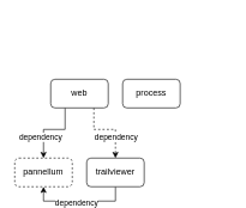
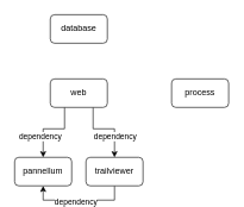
  <mxCell id="0" />
  <mxCell id="1" parent="0" />
  <mxCell id="2" style="edgeStyle=orthogonalEdgeStyle;rounded=0;orthogonalLoop=1;jettySize=auto;html=1;exitX=0.25;exitY=1;exitDx=0;exitDy=0;entryX=0.5;entryY=0;entryDx=0;entryDy=0;" edge="1" parent="1" source="6" target="8"><mxGeometry relative="1" as="geometry"><Array as="points"><mxPoint x="90" y="180" /><mxPoint x="60" y="180" /></Array></mxGeometry></mxCell>
  <mxCell id="3" value="dependency" style="edgeLabel;html=1;align=center;verticalAlign=middle;resizable=0;points=[];" vertex="1" connectable="0" parent="2"><mxGeometry x="-0.113" y="-1" relative="1" as="geometry"><mxPoint x="-21" y="11" as="offset" /></mxGeometry></mxCell>
- <mxCell id="4" style="edgeStyle=orthogonalEdgeStyle;rounded=0;orthogonalLoop=1;jettySize=auto;html=1;exitX=0.75;exitY=1;exitDx=0;exitDy=0;entryX=0.5;entryY=0;entryDx=0;entryDy=0;dashed=1;" edge="1" parent="1" source="6" target="11"><mxGeometry relative="1" as="geometry"><mxPoint x="130" y="160" as="sourcePoint" /><mxPoint x="160" y="230" as="targetPoint" /><Array as="points"><mxPoint x="130" y="180" /><mxPoint x="160" y="180" /></Array></mxGeometry></mxCell>
+ <mxCell id="4" style="edgeStyle=orthogonalEdgeStyle;rounded=0;orthogonalLoop=1;jettySize=auto;html=1;exitX=0.75;exitY=1;exitDx=0;exitDy=0;entryX=0.5;entryY=0;entryDx=0;entryDy=0;" edge="1" parent="1" source="6" target="11"><mxGeometry relative="1" as="geometry"><mxPoint x="130" y="160" as="sourcePoint" /><mxPoint x="160" y="230" as="targetPoint" /><Array as="points"><mxPoint x="130" y="180" /><mxPoint x="160" y="180" /></Array></mxGeometry></mxCell>
  <mxCell id="5" value="dependency" style="edgeLabel;html=1;align=center;verticalAlign=middle;resizable=0;points=[];" vertex="1" connectable="0" parent="4"><mxGeometry x="-0.195" relative="1" as="geometry"><mxPoint x="20" y="10" as="offset" /></mxGeometry></mxCell>
  <mxCell id="6" value="web" style="rounded=1;whiteSpace=wrap;html=1;" vertex="1" parent="1"><mxGeometry x="70" y="110" width="80" height="40" as="geometry" /></mxCell>
- <mxCell id="7" value="process" style="rounded=1;whiteSpace=wrap;html=1;" vertex="1" parent="1"><mxGeometry x="170" y="110" width="80" height="40" as="geometry" /></mxCell>
- <mxCell id="8" value="pannellum" style="rounded=1;whiteSpace=wrap;html=1;dashed=1;" vertex="1" parent="1"><mxGeometry x="20" y="220" width="80" height="40" as="geometry" /></mxCell>
+ <mxCell id="7" value="process" style="rounded=1;whiteSpace=wrap;html=1;" vertex="1" parent="1"><mxGeometry x="240" y="110" width="80" height="40" as="geometry" /></mxCell>
+ <mxCell id="8" value="pannellum" style="rounded=1;whiteSpace=wrap;html=1;" vertex="1" parent="1"><mxGeometry x="20" y="220" width="80" height="40" as="geometry" /></mxCell>
  <mxCell id="9" style="edgeStyle=orthogonalEdgeStyle;rounded=0;orthogonalLoop=1;jettySize=auto;html=1;exitX=0.5;exitY=1;exitDx=0;exitDy=0;entryX=0.5;entryY=1;entryDx=0;entryDy=0;" edge="1" parent="1" source="11" target="8"><mxGeometry relative="1" as="geometry" /></mxCell>
  <mxCell id="10" value="dependency" style="edgeLabel;html=1;align=center;verticalAlign=middle;resizable=0;points=[];" vertex="1" connectable="0" parent="9"><mxGeometry x="0.066" y="1" relative="1" as="geometry"><mxPoint as="offset" /></mxGeometry></mxCell>
  <mxCell id="11" value="trailviewer" style="rounded=1;whiteSpace=wrap;html=1;" vertex="1" parent="1"><mxGeometry x="120" y="220" width="80" height="40" as="geometry" /></mxCell>
+ <mxCell id="12" value="database" style="rounded=1;whiteSpace=wrap;html=1;" vertex="1" parent="1"><mxGeometry x="70" y="20" width="80" height="40" as="geometry" /></mxCell>
